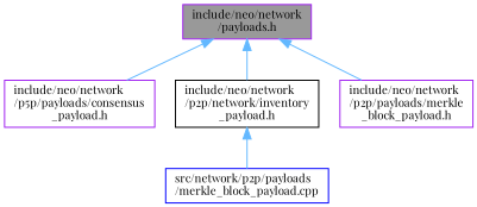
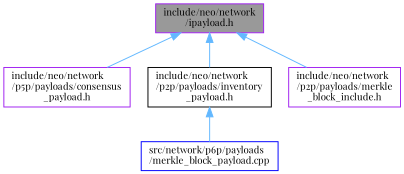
  digraph {
    fontname="Playfair Display"
    node [color=purple fillcolor=white fontname="Playfair Display" fontsize=10 shape=box style=filled]
    edge [color=steelblue1 dir=back fontname="Playfair Display" fontsize=10 labelfontname=Helvetica labelfontsize=10 style=solid]
-   n1 [fillcolor=grey60 fontcolor=black height=0.2 label="include/neo/network\l/payloads.h" width=0.4]
+   n1 [fillcolor=grey60 fontcolor=black height=0.2 label="include/neo/network\l/ipayload.h" width=0.4]
    n2 [height=0.2 label="include/neo/network\l/p5p/payloads/consensus\l_payload.h" width=0.4]
-   n3 [color=black height=0.2 label="include/neo/network\l/p2p/network/inventory\l_payload.h" width=0.4]
-   n4 [height=0.2 label="include/neo/network\l/p2p/payloads/merkle\l_block_payload.h" width=0.4]
-   n5 [color=blue height=0.2 label="src/network/p2p/payloads\l/merkle_block_payload.cpp" width=0.4]
+   n3 [color=black height=0.2 label="include/neo/network\l/p2p/payloads/inventory\l_payload.h" width=0.4]
+   n4 [height=0.2 label="include/neo/network\l/p2p/payloads/merkle\l_block_include.h" width=0.4]
+   n5 [color=blue height=0.2 label="src/network/p6p/payloads\l/merkle_block_payload.cpp" width=0.4]
    n1 -> n2
    n1 -> n3
    n1 -> n4
    n3 -> n5
  }
